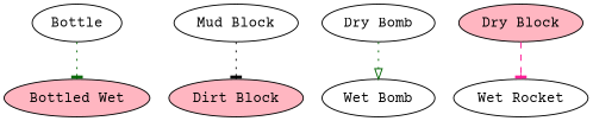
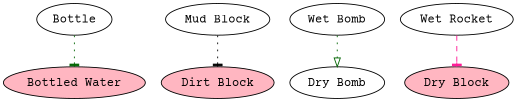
  digraph {
    fontname="Courier Prime"
    node [fillcolor=white fontname="Courier Prime" style=filled]
    edge [arrowhead=tee color=darkgreen fontname="Courier Prime" style=dotted]
-   "Bottled Water" [fillcolor=lightpink label="Bottled Wet"]
+   "Bottled Water" [fillcolor=lightpink]
    Bottle
    "Dirt Block" [fillcolor=lightpink]
    "Mud Block"
    "Dry Bomb"
    "Wet Bomb"
    n7 [fillcolor=lightpink label="Dry Block"]
    "Wet Rocket"
    Bottle -> "Bottled Water"
    "Mud Block" -> "Dirt Block" [color=black]
-   "Dry Bomb" -> "Wet Bomb" [arrowhead=onormal]
-   n7 -> "Wet Rocket" [color=deeppink style=dashed]
+   "Wet Bomb" -> "Dry Bomb" [arrowhead=onormal]
+   "Wet Rocket" -> n7 [color=deeppink style=dashed]
  }
